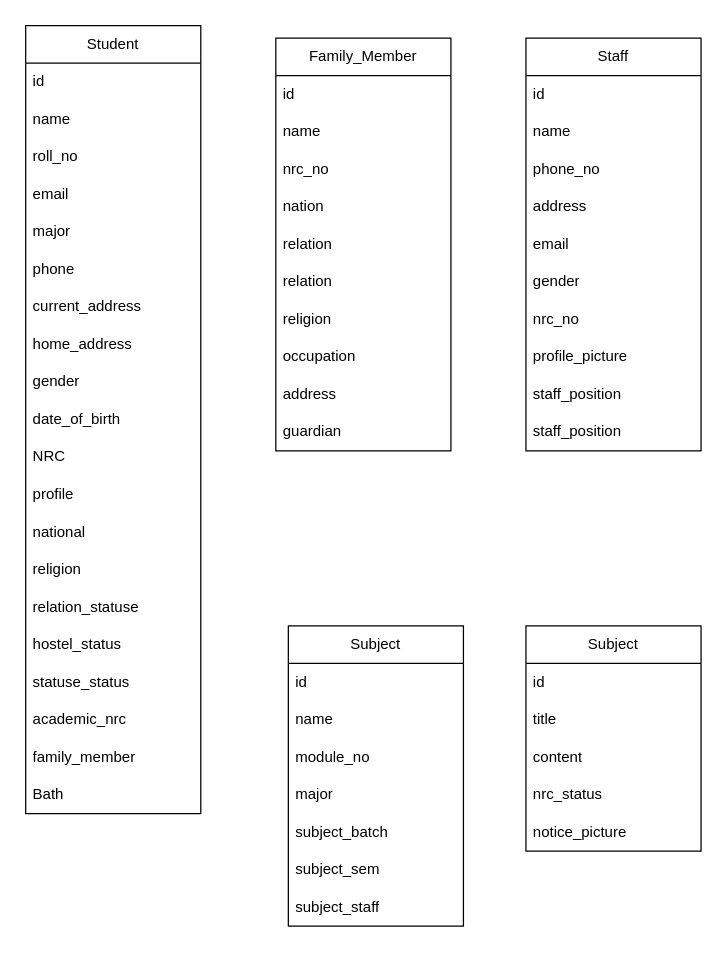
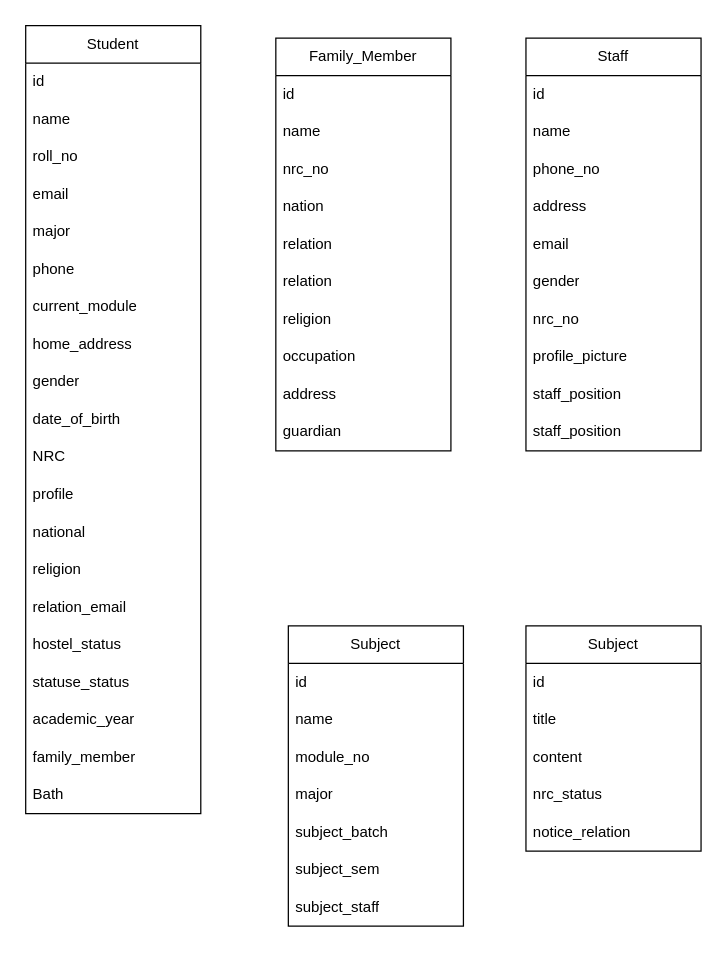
  <mxCell id="0" />
  <mxCell id="1" parent="0" />
  <mxCell id="2" value="Student" style="swimlane;fontStyle=0;childLayout=stackLayout;horizontal=1;startSize=30;horizontalStack=0;resizeParent=1;resizeParentMax=0;resizeLast=0;collapsible=1;marginBottom=0;whiteSpace=wrap;html=1;" parent="1" vertex="1"><mxGeometry x="20" y="20" width="140" height="630" as="geometry" /></mxCell>
  <mxCell id="3" value="id" style="text;strokeColor=none;fillColor=none;align=left;verticalAlign=middle;spacingLeft=4;spacingRight=4;overflow=hidden;points=[[0,0.5],[1,0.5]];portConstraint=eastwest;rotatable=0;whiteSpace=wrap;html=1;" parent="2" vertex="1"><mxGeometry y="30" width="140" height="30" as="geometry" /></mxCell>
  <mxCell id="4" value="name" style="text;strokeColor=none;fillColor=none;align=left;verticalAlign=middle;spacingLeft=4;spacingRight=4;overflow=hidden;points=[[0,0.5],[1,0.5]];portConstraint=eastwest;rotatable=0;whiteSpace=wrap;html=1;" parent="2" vertex="1"><mxGeometry y="60" width="140" height="30" as="geometry" /></mxCell>
  <mxCell id="5" value="roll_no" style="text;strokeColor=none;fillColor=none;align=left;verticalAlign=middle;spacingLeft=4;spacingRight=4;overflow=hidden;points=[[0,0.5],[1,0.5]];portConstraint=eastwest;rotatable=0;whiteSpace=wrap;html=1;" parent="2" vertex="1"><mxGeometry y="90" width="140" height="30" as="geometry" /></mxCell>
  <mxCell id="6" value="email" style="text;strokeColor=none;fillColor=none;align=left;verticalAlign=middle;spacingLeft=4;spacingRight=4;overflow=hidden;points=[[0,0.5],[1,0.5]];portConstraint=eastwest;rotatable=0;whiteSpace=wrap;html=1;" parent="2" vertex="1"><mxGeometry y="120" width="140" height="30" as="geometry" /></mxCell>
  <mxCell id="7" value="major" style="text;strokeColor=none;fillColor=none;align=left;verticalAlign=middle;spacingLeft=4;spacingRight=4;overflow=hidden;points=[[0,0.5],[1,0.5]];portConstraint=eastwest;rotatable=0;whiteSpace=wrap;html=1;" parent="2" vertex="1"><mxGeometry y="150" width="140" height="30" as="geometry" /></mxCell>
  <mxCell id="8" value="phone" style="text;strokeColor=none;fillColor=none;align=left;verticalAlign=middle;spacingLeft=4;spacingRight=4;overflow=hidden;points=[[0,0.5],[1,0.5]];portConstraint=eastwest;rotatable=0;whiteSpace=wrap;html=1;" parent="2" vertex="1"><mxGeometry y="180" width="140" height="30" as="geometry" /></mxCell>
- <mxCell id="9" value="current_address" style="text;strokeColor=none;fillColor=none;align=left;verticalAlign=middle;spacingLeft=4;spacingRight=4;overflow=hidden;points=[[0,0.5],[1,0.5]];portConstraint=eastwest;rotatable=0;whiteSpace=wrap;html=1;" parent="2" vertex="1"><mxGeometry y="210" width="140" height="30" as="geometry" /></mxCell>
+ <mxCell id="9" value="current_module" style="text;strokeColor=none;fillColor=none;align=left;verticalAlign=middle;spacingLeft=4;spacingRight=4;overflow=hidden;points=[[0,0.5],[1,0.5]];portConstraint=eastwest;rotatable=0;whiteSpace=wrap;html=1;" parent="2" vertex="1"><mxGeometry y="210" width="140" height="30" as="geometry" /></mxCell>
  <mxCell id="10" value="home_address" style="text;strokeColor=none;fillColor=none;align=left;verticalAlign=middle;spacingLeft=4;spacingRight=4;overflow=hidden;points=[[0,0.5],[1,0.5]];portConstraint=eastwest;rotatable=0;whiteSpace=wrap;html=1;" parent="2" vertex="1"><mxGeometry y="240" width="140" height="30" as="geometry" /></mxCell>
  <mxCell id="11" value="gender" style="text;strokeColor=none;fillColor=none;align=left;verticalAlign=middle;spacingLeft=4;spacingRight=4;overflow=hidden;points=[[0,0.5],[1,0.5]];portConstraint=eastwest;rotatable=0;whiteSpace=wrap;html=1;" parent="2" vertex="1"><mxGeometry y="270" width="140" height="30" as="geometry" /></mxCell>
  <mxCell id="12" value="date_of_birth" style="text;strokeColor=none;fillColor=none;align=left;verticalAlign=middle;spacingLeft=4;spacingRight=4;overflow=hidden;points=[[0,0.5],[1,0.5]];portConstraint=eastwest;rotatable=0;whiteSpace=wrap;html=1;" parent="2" vertex="1"><mxGeometry y="300" width="140" height="30" as="geometry" /></mxCell>
  <mxCell id="13" value="NRC" style="text;strokeColor=none;fillColor=none;align=left;verticalAlign=middle;spacingLeft=4;spacingRight=4;overflow=hidden;points=[[0,0.5],[1,0.5]];portConstraint=eastwest;rotatable=0;whiteSpace=wrap;html=1;" parent="2" vertex="1"><mxGeometry y="330" width="140" height="30" as="geometry" /></mxCell>
  <mxCell id="14" value="profile" style="text;strokeColor=none;fillColor=none;align=left;verticalAlign=middle;spacingLeft=4;spacingRight=4;overflow=hidden;points=[[0,0.5],[1,0.5]];portConstraint=eastwest;rotatable=0;whiteSpace=wrap;html=1;" parent="2" vertex="1"><mxGeometry y="360" width="140" height="30" as="geometry" /></mxCell>
  <mxCell id="15" value="national" style="text;strokeColor=none;fillColor=none;align=left;verticalAlign=middle;spacingLeft=4;spacingRight=4;overflow=hidden;points=[[0,0.5],[1,0.5]];portConstraint=eastwest;rotatable=0;whiteSpace=wrap;html=1;" parent="2" vertex="1"><mxGeometry y="390" width="140" height="30" as="geometry" /></mxCell>
  <mxCell id="16" value="religion" style="text;strokeColor=none;fillColor=none;align=left;verticalAlign=middle;spacingLeft=4;spacingRight=4;overflow=hidden;points=[[0,0.5],[1,0.5]];portConstraint=eastwest;rotatable=0;whiteSpace=wrap;html=1;" parent="2" vertex="1"><mxGeometry y="420" width="140" height="30" as="geometry" /></mxCell>
- <mxCell id="17" value="relation_statuse" style="text;strokeColor=none;fillColor=none;align=left;verticalAlign=middle;spacingLeft=4;spacingRight=4;overflow=hidden;points=[[0,0.5],[1,0.5]];portConstraint=eastwest;rotatable=0;whiteSpace=wrap;html=1;" parent="2" vertex="1"><mxGeometry y="450" width="140" height="30" as="geometry" /></mxCell>
+ <mxCell id="17" value="relation_email" style="text;strokeColor=none;fillColor=none;align=left;verticalAlign=middle;spacingLeft=4;spacingRight=4;overflow=hidden;points=[[0,0.5],[1,0.5]];portConstraint=eastwest;rotatable=0;whiteSpace=wrap;html=1;" parent="2" vertex="1"><mxGeometry y="450" width="140" height="30" as="geometry" /></mxCell>
  <mxCell id="18" value="hostel_status" style="text;strokeColor=none;fillColor=none;align=left;verticalAlign=middle;spacingLeft=4;spacingRight=4;overflow=hidden;points=[[0,0.5],[1,0.5]];portConstraint=eastwest;rotatable=0;whiteSpace=wrap;html=1;" parent="2" vertex="1"><mxGeometry y="480" width="140" height="30" as="geometry" /></mxCell>
  <mxCell id="19" value="statuse_status" style="text;strokeColor=none;fillColor=none;align=left;verticalAlign=middle;spacingLeft=4;spacingRight=4;overflow=hidden;points=[[0,0.5],[1,0.5]];portConstraint=eastwest;rotatable=0;whiteSpace=wrap;html=1;" parent="2" vertex="1"><mxGeometry y="510" width="140" height="30" as="geometry" /></mxCell>
- <mxCell id="20" value="academic_nrc" style="text;strokeColor=none;fillColor=none;align=left;verticalAlign=middle;spacingLeft=4;spacingRight=4;overflow=hidden;points=[[0,0.5],[1,0.5]];portConstraint=eastwest;rotatable=0;whiteSpace=wrap;html=1;" parent="2" vertex="1"><mxGeometry y="540" width="140" height="30" as="geometry" /></mxCell>
+ <mxCell id="20" value="academic_year" style="text;strokeColor=none;fillColor=none;align=left;verticalAlign=middle;spacingLeft=4;spacingRight=4;overflow=hidden;points=[[0,0.5],[1,0.5]];portConstraint=eastwest;rotatable=0;whiteSpace=wrap;html=1;" parent="2" vertex="1"><mxGeometry y="540" width="140" height="30" as="geometry" /></mxCell>
  <mxCell id="21" value="family_member" style="text;strokeColor=none;fillColor=none;align=left;verticalAlign=middle;spacingLeft=4;spacingRight=4;overflow=hidden;points=[[0,0.5],[1,0.5]];portConstraint=eastwest;rotatable=0;whiteSpace=wrap;html=1;" parent="2" vertex="1"><mxGeometry y="570" width="140" height="30" as="geometry" /></mxCell>
  <mxCell id="22" value="Bath" style="text;strokeColor=none;fillColor=none;align=left;verticalAlign=middle;spacingLeft=4;spacingRight=4;overflow=hidden;points=[[0,0.5],[1,0.5]];portConstraint=eastwest;rotatable=0;whiteSpace=wrap;html=1;" parent="2" vertex="1"><mxGeometry y="600" width="140" height="30" as="geometry" /></mxCell>
  <mxCell id="23" value="Family_Member" style="swimlane;fontStyle=0;childLayout=stackLayout;horizontal=1;startSize=30;horizontalStack=0;resizeParent=1;resizeParentMax=0;resizeLast=0;collapsible=1;marginBottom=0;whiteSpace=wrap;html=1;" vertex="1" parent="1"><mxGeometry x="220" y="30" width="140" height="330" as="geometry" /></mxCell>
  <mxCell id="24" value="id" style="text;strokeColor=none;fillColor=none;align=left;verticalAlign=middle;spacingLeft=4;spacingRight=4;overflow=hidden;points=[[0,0.5],[1,0.5]];portConstraint=eastwest;rotatable=0;whiteSpace=wrap;html=1;" vertex="1" parent="23"><mxGeometry y="30" width="140" height="30" as="geometry" /></mxCell>
  <mxCell id="25" value="name" style="text;strokeColor=none;fillColor=none;align=left;verticalAlign=middle;spacingLeft=4;spacingRight=4;overflow=hidden;points=[[0,0.5],[1,0.5]];portConstraint=eastwest;rotatable=0;whiteSpace=wrap;html=1;" vertex="1" parent="23"><mxGeometry y="60" width="140" height="30" as="geometry" /></mxCell>
  <mxCell id="26" value="nrc_no" style="text;strokeColor=none;fillColor=none;align=left;verticalAlign=middle;spacingLeft=4;spacingRight=4;overflow=hidden;points=[[0,0.5],[1,0.5]];portConstraint=eastwest;rotatable=0;whiteSpace=wrap;html=1;" vertex="1" parent="23"><mxGeometry y="90" width="140" height="30" as="geometry" /></mxCell>
  <mxCell id="27" value="nation" style="text;strokeColor=none;fillColor=none;align=left;verticalAlign=middle;spacingLeft=4;spacingRight=4;overflow=hidden;points=[[0,0.5],[1,0.5]];portConstraint=eastwest;rotatable=0;whiteSpace=wrap;html=1;" vertex="1" parent="23"><mxGeometry y="120" width="140" height="30" as="geometry" /></mxCell>
  <mxCell id="28" value="relation" style="text;strokeColor=none;fillColor=none;align=left;verticalAlign=middle;spacingLeft=4;spacingRight=4;overflow=hidden;points=[[0,0.5],[1,0.5]];portConstraint=eastwest;rotatable=0;whiteSpace=wrap;html=1;" vertex="1" parent="23"><mxGeometry y="150" width="140" height="30" as="geometry" /></mxCell>
  <mxCell id="29" value="relation" style="text;strokeColor=none;fillColor=none;align=left;verticalAlign=middle;spacingLeft=4;spacingRight=4;overflow=hidden;points=[[0,0.5],[1,0.5]];portConstraint=eastwest;rotatable=0;whiteSpace=wrap;html=1;" vertex="1" parent="23"><mxGeometry y="180" width="140" height="30" as="geometry" /></mxCell>
  <mxCell id="30" value="religion" style="text;strokeColor=none;fillColor=none;align=left;verticalAlign=middle;spacingLeft=4;spacingRight=4;overflow=hidden;points=[[0,0.5],[1,0.5]];portConstraint=eastwest;rotatable=0;whiteSpace=wrap;html=1;" vertex="1" parent="23"><mxGeometry y="210" width="140" height="30" as="geometry" /></mxCell>
  <mxCell id="31" value="occupation" style="text;strokeColor=none;fillColor=none;align=left;verticalAlign=middle;spacingLeft=4;spacingRight=4;overflow=hidden;points=[[0,0.5],[1,0.5]];portConstraint=eastwest;rotatable=0;whiteSpace=wrap;html=1;" vertex="1" parent="23"><mxGeometry y="240" width="140" height="30" as="geometry" /></mxCell>
  <mxCell id="32" value="address" style="text;strokeColor=none;fillColor=none;align=left;verticalAlign=middle;spacingLeft=4;spacingRight=4;overflow=hidden;points=[[0,0.5],[1,0.5]];portConstraint=eastwest;rotatable=0;whiteSpace=wrap;html=1;" vertex="1" parent="23"><mxGeometry y="270" width="140" height="30" as="geometry" /></mxCell>
  <mxCell id="33" value="guardian" style="text;strokeColor=none;fillColor=none;align=left;verticalAlign=middle;spacingLeft=4;spacingRight=4;overflow=hidden;points=[[0,0.5],[1,0.5]];portConstraint=eastwest;rotatable=0;whiteSpace=wrap;html=1;" vertex="1" parent="23"><mxGeometry y="300" width="140" height="30" as="geometry" /></mxCell>
  <mxCell id="34" value="Staff" style="swimlane;fontStyle=0;childLayout=stackLayout;horizontal=1;startSize=30;horizontalStack=0;resizeParent=1;resizeParentMax=0;resizeLast=0;collapsible=1;marginBottom=0;whiteSpace=wrap;html=1;" vertex="1" parent="1"><mxGeometry x="420" y="30" width="140" height="330" as="geometry" /></mxCell>
  <mxCell id="35" value="id" style="text;strokeColor=none;fillColor=none;align=left;verticalAlign=middle;spacingLeft=4;spacingRight=4;overflow=hidden;points=[[0,0.5],[1,0.5]];portConstraint=eastwest;rotatable=0;whiteSpace=wrap;html=1;" vertex="1" parent="34"><mxGeometry y="30" width="140" height="30" as="geometry" /></mxCell>
  <mxCell id="36" value="name" style="text;strokeColor=none;fillColor=none;align=left;verticalAlign=middle;spacingLeft=4;spacingRight=4;overflow=hidden;points=[[0,0.5],[1,0.5]];portConstraint=eastwest;rotatable=0;whiteSpace=wrap;html=1;" vertex="1" parent="34"><mxGeometry y="60" width="140" height="30" as="geometry" /></mxCell>
  <mxCell id="37" value="phone_no" style="text;strokeColor=none;fillColor=none;align=left;verticalAlign=middle;spacingLeft=4;spacingRight=4;overflow=hidden;points=[[0,0.5],[1,0.5]];portConstraint=eastwest;rotatable=0;whiteSpace=wrap;html=1;" vertex="1" parent="34"><mxGeometry y="90" width="140" height="30" as="geometry" /></mxCell>
  <mxCell id="38" value="address" style="text;strokeColor=none;fillColor=none;align=left;verticalAlign=middle;spacingLeft=4;spacingRight=4;overflow=hidden;points=[[0,0.5],[1,0.5]];portConstraint=eastwest;rotatable=0;whiteSpace=wrap;html=1;" vertex="1" parent="34"><mxGeometry y="120" width="140" height="30" as="geometry" /></mxCell>
  <mxCell id="39" value="email" style="text;strokeColor=none;fillColor=none;align=left;verticalAlign=middle;spacingLeft=4;spacingRight=4;overflow=hidden;points=[[0,0.5],[1,0.5]];portConstraint=eastwest;rotatable=0;whiteSpace=wrap;html=1;" vertex="1" parent="34"><mxGeometry y="150" width="140" height="30" as="geometry" /></mxCell>
  <mxCell id="40" value="gender" style="text;strokeColor=none;fillColor=none;align=left;verticalAlign=middle;spacingLeft=4;spacingRight=4;overflow=hidden;points=[[0,0.5],[1,0.5]];portConstraint=eastwest;rotatable=0;whiteSpace=wrap;html=1;" vertex="1" parent="34"><mxGeometry y="180" width="140" height="30" as="geometry" /></mxCell>
  <mxCell id="41" value="nrc_no" style="text;strokeColor=none;fillColor=none;align=left;verticalAlign=middle;spacingLeft=4;spacingRight=4;overflow=hidden;points=[[0,0.5],[1,0.5]];portConstraint=eastwest;rotatable=0;whiteSpace=wrap;html=1;" vertex="1" parent="34"><mxGeometry y="210" width="140" height="30" as="geometry" /></mxCell>
  <mxCell id="42" value="profile_picture" style="text;strokeColor=none;fillColor=none;align=left;verticalAlign=middle;spacingLeft=4;spacingRight=4;overflow=hidden;points=[[0,0.5],[1,0.5]];portConstraint=eastwest;rotatable=0;whiteSpace=wrap;html=1;" vertex="1" parent="34"><mxGeometry y="240" width="140" height="30" as="geometry" /></mxCell>
  <mxCell id="43" value="staff_position" style="text;strokeColor=none;fillColor=none;align=left;verticalAlign=middle;spacingLeft=4;spacingRight=4;overflow=hidden;points=[[0,0.5],[1,0.5]];portConstraint=eastwest;rotatable=0;whiteSpace=wrap;html=1;" vertex="1" parent="34"><mxGeometry y="270" width="140" height="30" as="geometry" /></mxCell>
  <mxCell id="44" value="staff_position" style="text;strokeColor=none;fillColor=none;align=left;verticalAlign=middle;spacingLeft=4;spacingRight=4;overflow=hidden;points=[[0,0.5],[1,0.5]];portConstraint=eastwest;rotatable=0;whiteSpace=wrap;html=1;" vertex="1" parent="34"><mxGeometry y="300" width="140" height="30" as="geometry" /></mxCell>
  <mxCell id="45" value="Subject" style="swimlane;fontStyle=0;childLayout=stackLayout;horizontal=1;startSize=30;horizontalStack=0;resizeParent=1;resizeParentMax=0;resizeLast=0;collapsible=1;marginBottom=0;whiteSpace=wrap;html=1;" vertex="1" parent="1"><mxGeometry x="230" y="500" width="140" height="240" as="geometry" /></mxCell>
  <mxCell id="46" value="id" style="text;strokeColor=none;fillColor=none;align=left;verticalAlign=middle;spacingLeft=4;spacingRight=4;overflow=hidden;points=[[0,0.5],[1,0.5]];portConstraint=eastwest;rotatable=0;whiteSpace=wrap;html=1;" vertex="1" parent="45"><mxGeometry y="30" width="140" height="30" as="geometry" /></mxCell>
  <mxCell id="47" value="name" style="text;strokeColor=none;fillColor=none;align=left;verticalAlign=middle;spacingLeft=4;spacingRight=4;overflow=hidden;points=[[0,0.5],[1,0.5]];portConstraint=eastwest;rotatable=0;whiteSpace=wrap;html=1;" vertex="1" parent="45"><mxGeometry y="60" width="140" height="30" as="geometry" /></mxCell>
  <mxCell id="48" value="module_no" style="text;strokeColor=none;fillColor=none;align=left;verticalAlign=middle;spacingLeft=4;spacingRight=4;overflow=hidden;points=[[0,0.5],[1,0.5]];portConstraint=eastwest;rotatable=0;whiteSpace=wrap;html=1;" vertex="1" parent="45"><mxGeometry y="90" width="140" height="30" as="geometry" /></mxCell>
  <mxCell id="49" value="major" style="text;strokeColor=none;fillColor=none;align=left;verticalAlign=middle;spacingLeft=4;spacingRight=4;overflow=hidden;points=[[0,0.5],[1,0.5]];portConstraint=eastwest;rotatable=0;whiteSpace=wrap;html=1;" vertex="1" parent="45"><mxGeometry y="120" width="140" height="30" as="geometry" /></mxCell>
  <mxCell id="50" value="subject_batch" style="text;strokeColor=none;fillColor=none;align=left;verticalAlign=middle;spacingLeft=4;spacingRight=4;overflow=hidden;points=[[0,0.5],[1,0.5]];portConstraint=eastwest;rotatable=0;whiteSpace=wrap;html=1;" vertex="1" parent="45"><mxGeometry y="150" width="140" height="30" as="geometry" /></mxCell>
  <mxCell id="51" value="subject_sem" style="text;strokeColor=none;fillColor=none;align=left;verticalAlign=middle;spacingLeft=4;spacingRight=4;overflow=hidden;points=[[0,0.5],[1,0.5]];portConstraint=eastwest;rotatable=0;whiteSpace=wrap;html=1;" vertex="1" parent="45"><mxGeometry y="180" width="140" height="30" as="geometry" /></mxCell>
  <mxCell id="52" value="subject_staff" style="text;strokeColor=none;fillColor=none;align=left;verticalAlign=middle;spacingLeft=4;spacingRight=4;overflow=hidden;points=[[0,0.5],[1,0.5]];portConstraint=eastwest;rotatable=0;whiteSpace=wrap;html=1;" vertex="1" parent="45"><mxGeometry y="210" width="140" height="30" as="geometry" /></mxCell>
  <mxCell id="53" value="Subject" style="swimlane;fontStyle=0;childLayout=stackLayout;horizontal=1;startSize=30;horizontalStack=0;resizeParent=1;resizeParentMax=0;resizeLast=0;collapsible=1;marginBottom=0;whiteSpace=wrap;html=1;" vertex="1" parent="1"><mxGeometry x="420" y="500" width="140" height="180" as="geometry" /></mxCell>
  <mxCell id="54" value="id" style="text;strokeColor=none;fillColor=none;align=left;verticalAlign=middle;spacingLeft=4;spacingRight=4;overflow=hidden;points=[[0,0.5],[1,0.5]];portConstraint=eastwest;rotatable=0;whiteSpace=wrap;html=1;" vertex="1" parent="53"><mxGeometry y="30" width="140" height="30" as="geometry" /></mxCell>
  <mxCell id="55" value="title" style="text;strokeColor=none;fillColor=none;align=left;verticalAlign=middle;spacingLeft=4;spacingRight=4;overflow=hidden;points=[[0,0.5],[1,0.5]];portConstraint=eastwest;rotatable=0;whiteSpace=wrap;html=1;" vertex="1" parent="53"><mxGeometry y="60" width="140" height="30" as="geometry" /></mxCell>
  <mxCell id="56" value="content" style="text;strokeColor=none;fillColor=none;align=left;verticalAlign=middle;spacingLeft=4;spacingRight=4;overflow=hidden;points=[[0,0.5],[1,0.5]];portConstraint=eastwest;rotatable=0;whiteSpace=wrap;html=1;" vertex="1" parent="53"><mxGeometry y="90" width="140" height="30" as="geometry" /></mxCell>
  <mxCell id="57" value="nrc_status" style="text;strokeColor=none;fillColor=none;align=left;verticalAlign=middle;spacingLeft=4;spacingRight=4;overflow=hidden;points=[[0,0.5],[1,0.5]];portConstraint=eastwest;rotatable=0;whiteSpace=wrap;html=1;" vertex="1" parent="53"><mxGeometry y="120" width="140" height="30" as="geometry" /></mxCell>
- <mxCell id="58" value="notice_picture" style="text;strokeColor=none;fillColor=none;align=left;verticalAlign=middle;spacingLeft=4;spacingRight=4;overflow=hidden;points=[[0,0.5],[1,0.5]];portConstraint=eastwest;rotatable=0;whiteSpace=wrap;html=1;" vertex="1" parent="53"><mxGeometry y="150" width="140" height="30" as="geometry" /></mxCell>
+ <mxCell id="58" value="notice_relation" style="text;strokeColor=none;fillColor=none;align=left;verticalAlign=middle;spacingLeft=4;spacingRight=4;overflow=hidden;points=[[0,0.5],[1,0.5]];portConstraint=eastwest;rotatable=0;whiteSpace=wrap;html=1;" vertex="1" parent="53"><mxGeometry y="150" width="140" height="30" as="geometry" /></mxCell>
